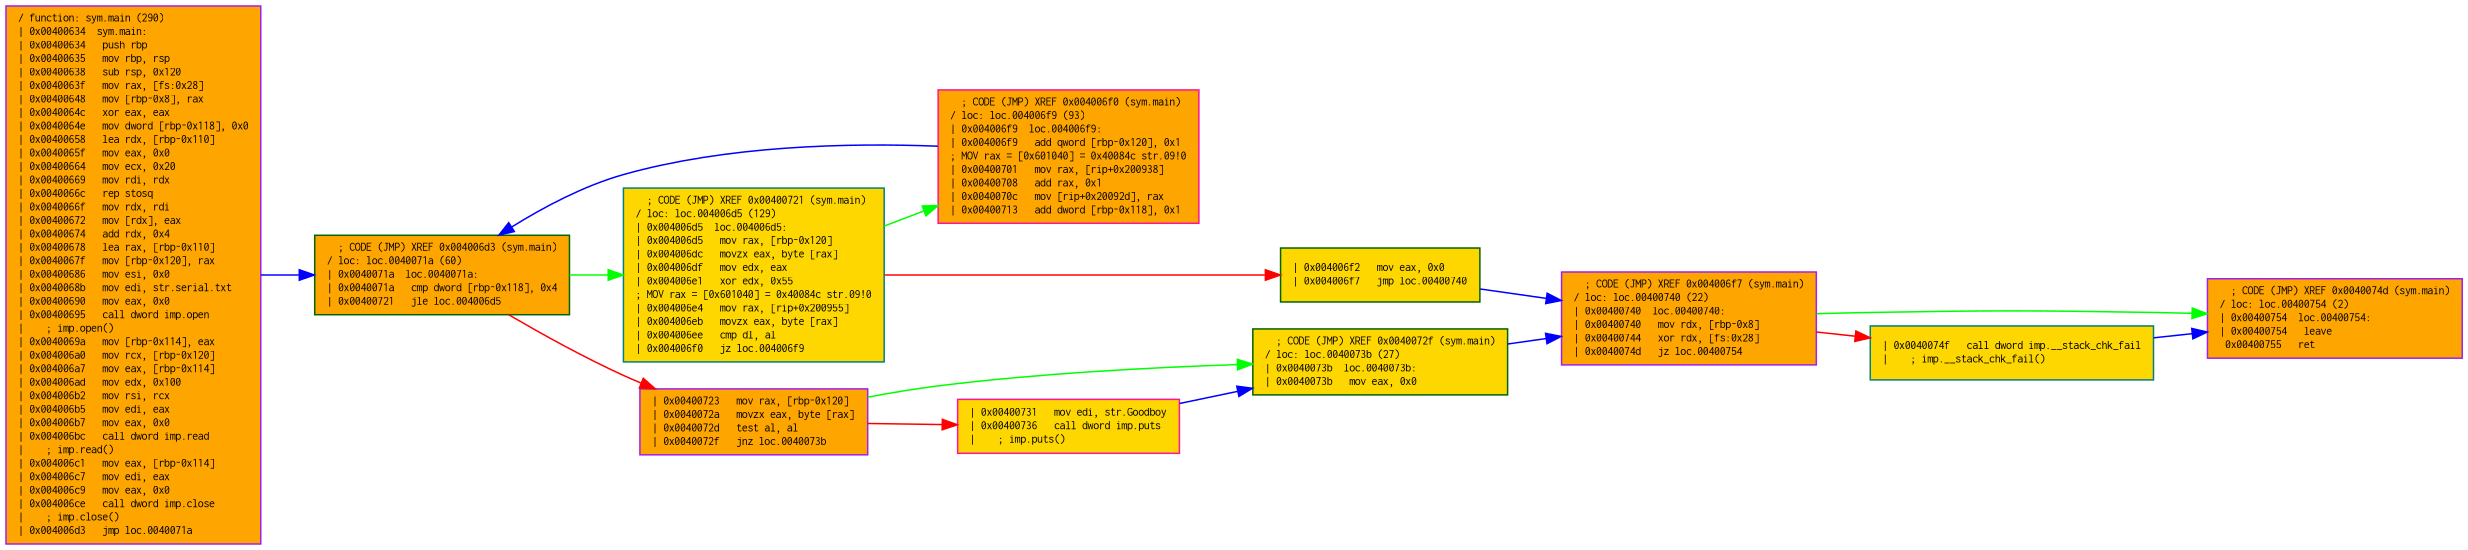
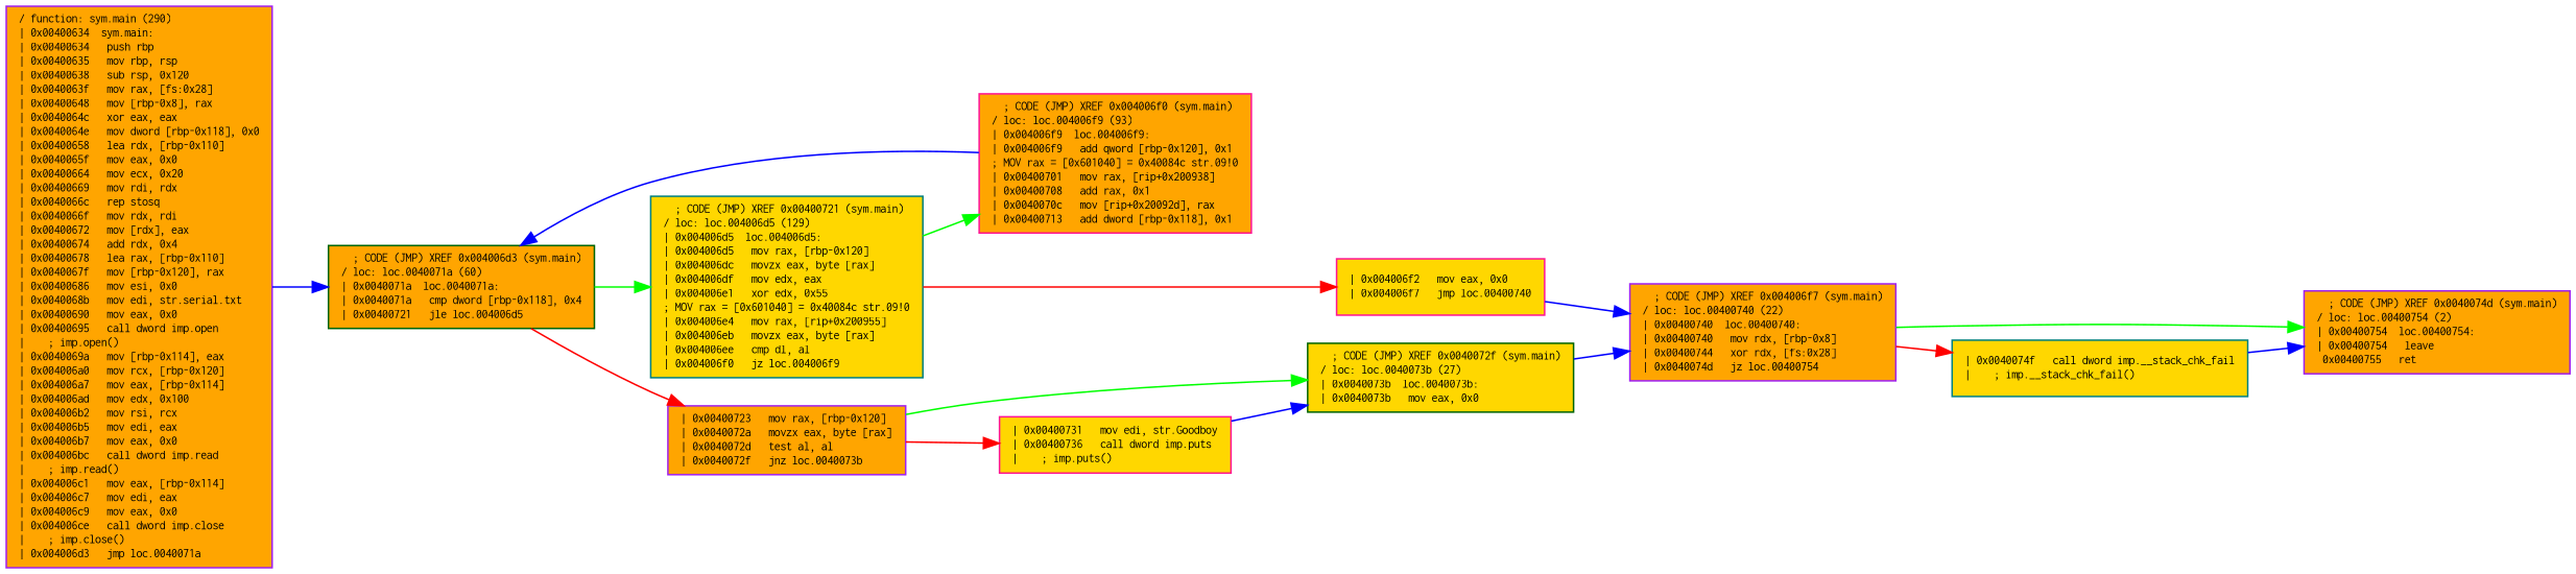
  digraph {
    bgcolor=white
    rankdir=LR
    node [color=purple fontname=Courier fontsize=8 shape=box style=filled fillcolor=orange]
    edge [color=blue]
    n1 [label="/ function: sym.main (290)\l| 0x00400634  sym.main:\l| 0x00400634   push rbp\l| 0x00400635   mov rbp, rsp\l| 0x00400638   sub rsp, 0x120\l| 0x0040063f   mov rax, [fs:0x28]\l| 0x00400648   mov [rbp-0x8], rax\l| 0x0040064c   xor eax, eax\l| 0x0040064e   mov dword [rbp-0x118], 0x0\l| 0x00400658   lea rdx, [rbp-0x110]\l| 0x0040065f   mov eax, 0x0\l| 0x00400664   mov ecx, 0x20\l| 0x00400669   mov rdi, rdx\l| 0x0040066c   rep stosq\l| 0x0040066f   mov rdx, rdi\l| 0x00400672   mov [rdx], eax\l| 0x00400674   add rdx, 0x4\l| 0x00400678   lea rax, [rbp-0x110]\l| 0x0040067f   mov [rbp-0x120], rax\l| 0x00400686   mov esi, 0x0\l| 0x0040068b   mov edi, str.serial.txt\l| 0x00400690   mov eax, 0x0\l| 0x00400695   call dword imp.open\l|    ; imp.open()\l| 0x0040069a   mov [rbp-0x114], eax\l| 0x004006a0   mov rcx, [rbp-0x120]\l| 0x004006a7   mov eax, [rbp-0x114]\l| 0x004006ad   mov edx, 0x100\l| 0x004006b2   mov rsi, rcx\l| 0x004006b5   mov edi, eax\l| 0x004006b7   mov eax, 0x0\l| 0x004006bc   call dword imp.read\l|    ; imp.read()\l| 0x004006c1   mov eax, [rbp-0x114]\l| 0x004006c7   mov edi, eax\l| 0x004006c9   mov eax, 0x0\l| 0x004006ce   call dword imp.close\l|    ; imp.close()\l| 0x004006d3   jmp loc.0040071a\l"]
    n2 [color=darkgreen label="  ; CODE (JMP) XREF 0x004006d3 (sym.main)\l/ loc: loc.0040071a (60)\l| 0x0040071a  loc.0040071a:\l| 0x0040071a   cmp dword [rbp-0x118], 0x4\l| 0x00400721   jle loc.004006d5\l"]
    n3 [color=teal label="  ; CODE (JMP) XREF 0x00400721 (sym.main)\l/ loc: loc.004006d5 (129)\l| 0x004006d5  loc.004006d5:\l| 0x004006d5   mov rax, [rbp-0x120]\l| 0x004006dc   movzx eax, byte [rax]\l| 0x004006df   mov edx, eax\l| 0x004006e1   xor edx, 0x55\l; MOV rax = [0x601040] = 0x40084c str.09!0\l| 0x004006e4   mov rax, [rip+0x200955]\l| 0x004006eb   movzx eax, byte [rax]\l| 0x004006ee   cmp dl, al\l| 0x004006f0   jz loc.004006f9\l" fillcolor=gold]
    n4 [label="| 0x00400723   mov rax, [rbp-0x120]\l| 0x0040072a   movzx eax, byte [rax]\l| 0x0040072d   test al, al\l| 0x0040072f   jnz loc.0040073b\l"]
    n5 [color=deeppink label="  ; CODE (JMP) XREF 0x004006f0 (sym.main)\l/ loc: loc.004006f9 (93)\l| 0x004006f9  loc.004006f9:\l| 0x004006f9   add qword [rbp-0x120], 0x1\l; MOV rax = [0x601040] = 0x40084c str.09!0\l| 0x00400701   mov rax, [rip+0x200938]\l| 0x00400708   add rax, 0x1\l| 0x0040070c   mov [rip+0x20092d], rax\l| 0x00400713   add dword [rbp-0x118], 0x1\l"]
-   n6 [color=darkgreen label="| 0x004006f2   mov eax, 0x0\l| 0x004006f7   jmp loc.00400740\l" fillcolor=gold]
+   n6 [color=deeppink label="| 0x004006f2   mov eax, 0x0\l| 0x004006f7   jmp loc.00400740\l" fillcolor=gold]
    n7 [label="  ; CODE (JMP) XREF 0x004006f7 (sym.main)\l/ loc: loc.00400740 (22)\l| 0x00400740  loc.00400740:\l| 0x00400740   mov rdx, [rbp-0x8]\l| 0x00400744   xor rdx, [fs:0x28]\l| 0x0040074d   jz loc.00400754\l"]
    n8 [label="  ; CODE (JMP) XREF 0x0040074d (sym.main)\l/ loc: loc.00400754 (2)\l| 0x00400754  loc.00400754:\l| 0x00400754   leave\l\ 0x00400755   ret\l"]
    n9 [color=teal label="| 0x0040074f   call dword imp.__stack_chk_fail\l|    ; imp.__stack_chk_fail()\l" fillcolor=gold]
    n10 [color=darkgreen label="  ; CODE (JMP) XREF 0x0040072f (sym.main)\l/ loc: loc.0040073b (27)\l| 0x0040073b  loc.0040073b:\l| 0x0040073b   mov eax, 0x0\l" fillcolor=gold]
    n11 [color=deeppink label="| 0x00400731   mov edi, str.Goodboy\l| 0x00400736   call dword imp.puts\l|    ; imp.puts()\l" fillcolor=gold]
    n1 -> n2
    n2 -> n3 [color=green]
    n2 -> n4 [color=red]
    n3 -> n5 [color=green]
    n3 -> n6 [color=red]
    n4 -> n10 [color=green]
    n4 -> n11 [color=red]
    n5 -> n2
    n6 -> n7
    n7 -> n8 [color=green]
    n7 -> n9 [color=red]
    n9 -> n8
    n10 -> n7
    n11 -> n10
  }
